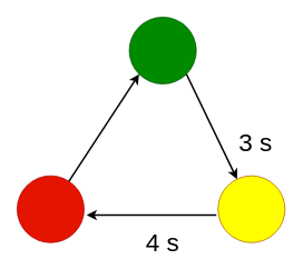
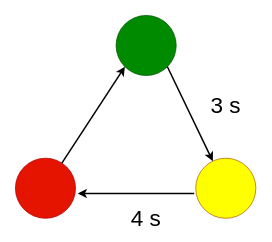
  <mxCell id="0" />
  <mxCell id="1" parent="0" />
  <mxCell id="2" value="" style="ellipse;whiteSpace=wrap;html=1;aspect=fixed;fillColor=#008a00;strokeColor=#005700;fontColor=#ffffff;" vertex="1" parent="1"><mxGeometry x="154" y="20" width="80" height="80" as="geometry" /></mxCell>
  <mxCell id="3" value="" style="ellipse;whiteSpace=wrap;html=1;aspect=fixed;strokeColor=#b46504;fillColor=#FFFF00;" vertex="1" parent="1"><mxGeometry x="260" y="210" width="80" height="80" as="geometry" /></mxCell>
  <mxCell id="4" value="" style="ellipse;whiteSpace=wrap;html=1;aspect=fixed;fillColor=#e51400;strokeColor=#B20000;fontColor=#ffffff;" vertex="1" parent="1"><mxGeometry x="20" y="210" width="80" height="80" as="geometry" /></mxCell>
  <mxCell id="5" value="" style="endArrow=classic;html=1;exitX=1;exitY=1;exitDx=0;exitDy=0;strokeWidth=2;" edge="1" parent="1" source="2" target="3"><mxGeometry width="50" height="50" relative="1" as="geometry"><mxPoint x="170" y="270" as="sourcePoint" /><mxPoint x="220" y="220" as="targetPoint" /></mxGeometry></mxCell>
- <mxCell id="6" value="3 s" style="text;html=1;strokeColor=none;fillColor=none;align=center;verticalAlign=middle;whiteSpace=wrap;rounded=0;fontSize=30;" vertex="1" parent="1"><mxGeometry x="280" y="160" width="50" height="20" as="geometry" /></mxCell>
+ <mxCell id="6" value="3 s" style="text;html=1;strokeColor=none;fillColor=none;align=center;verticalAlign=middle;whiteSpace=wrap;rounded=0;fontSize=30;" vertex="1" parent="1"><mxGeometry x="275" y="130" width="50" height="20" as="geometry" /></mxCell>
  <mxCell id="7" value="" style="endArrow=classic;html=1;exitX=-0.025;exitY=0.588;exitDx=0;exitDy=0;exitPerimeter=0;entryX=1.038;entryY=0.588;entryDx=0;entryDy=0;entryPerimeter=0;strokeWidth=2;" edge="1" parent="1" source="3" target="4"><mxGeometry width="50" height="50" relative="1" as="geometry"><mxPoint x="170" y="270" as="sourcePoint" /><mxPoint x="220" y="220" as="targetPoint" /></mxGeometry></mxCell>
  <mxCell id="8" value="4 s" style="text;html=1;strokeColor=none;fillColor=none;align=center;verticalAlign=middle;whiteSpace=wrap;rounded=0;strokeWidth=4;fontSize=30;" vertex="1" parent="1"><mxGeometry x="164" y="280" width="60" height="20" as="geometry" /></mxCell>
  <mxCell id="9" value="" style="endArrow=classic;html=1;entryX=0;entryY=1;entryDx=0;entryDy=0;strokeWidth=2;" edge="1" parent="1" source="4" target="2"><mxGeometry width="50" height="50" relative="1" as="geometry"><mxPoint x="170" y="270" as="sourcePoint" /><mxPoint x="220" y="220" as="targetPoint" /></mxGeometry></mxCell>
